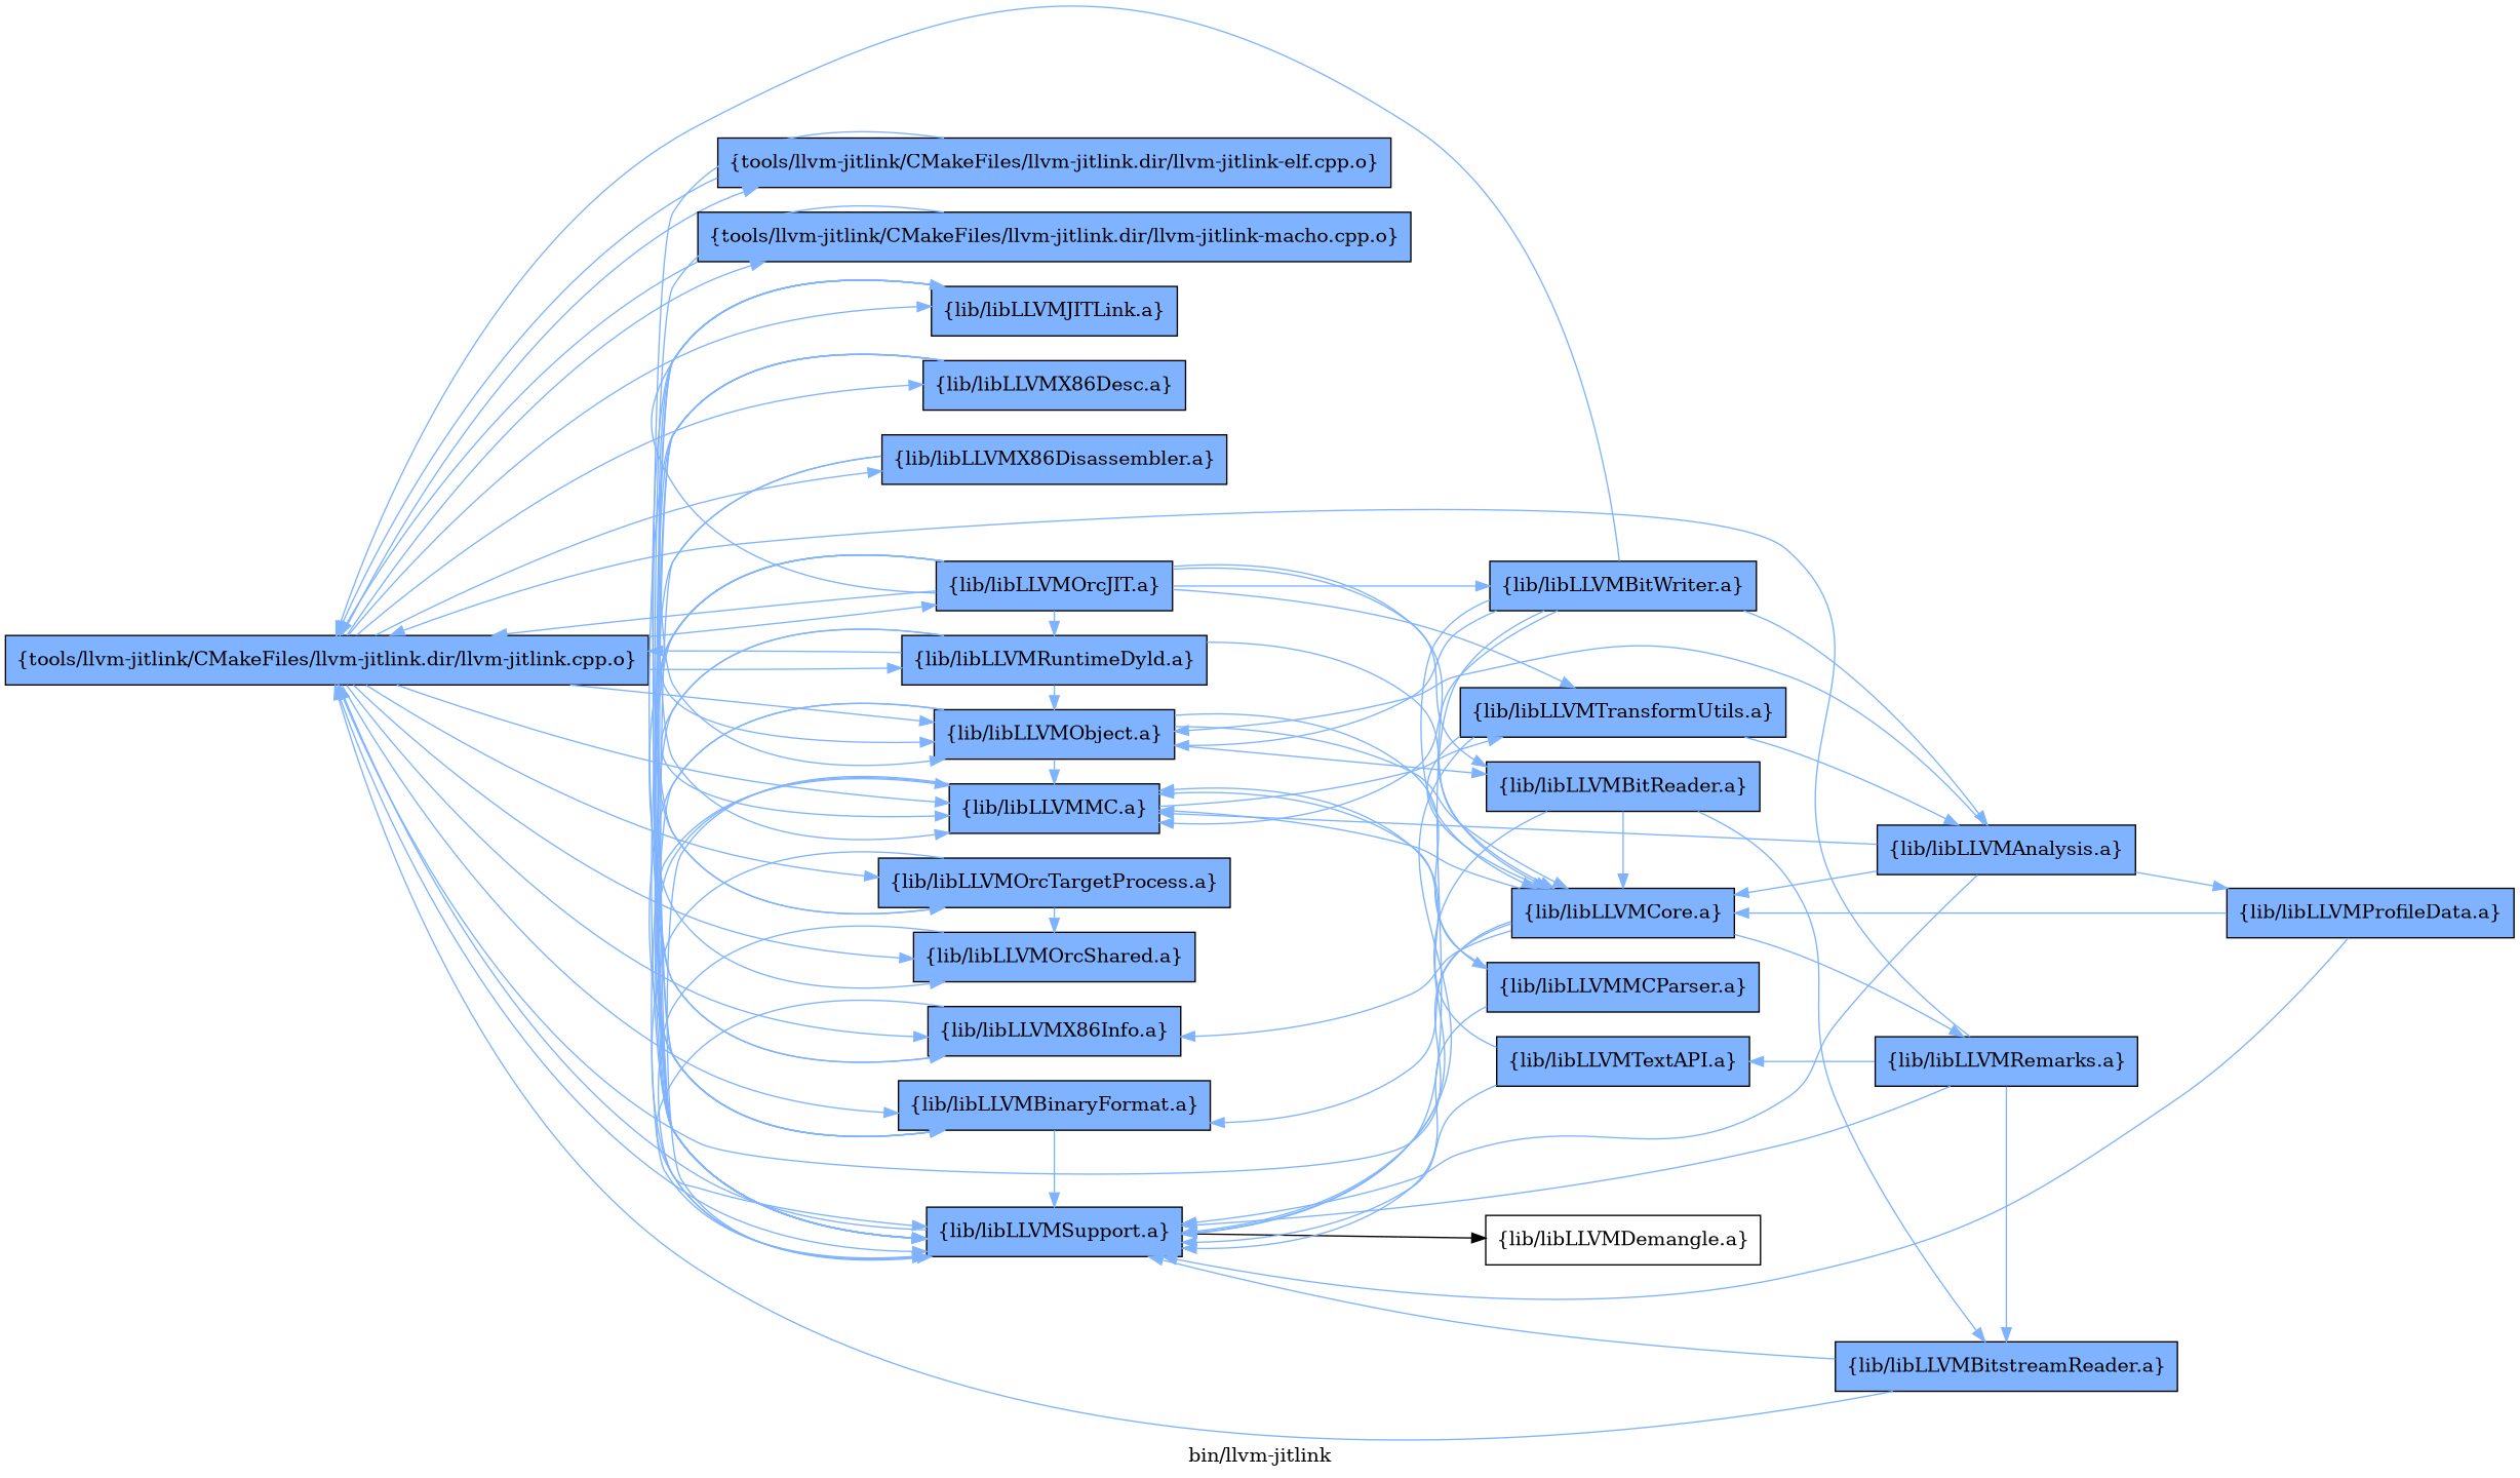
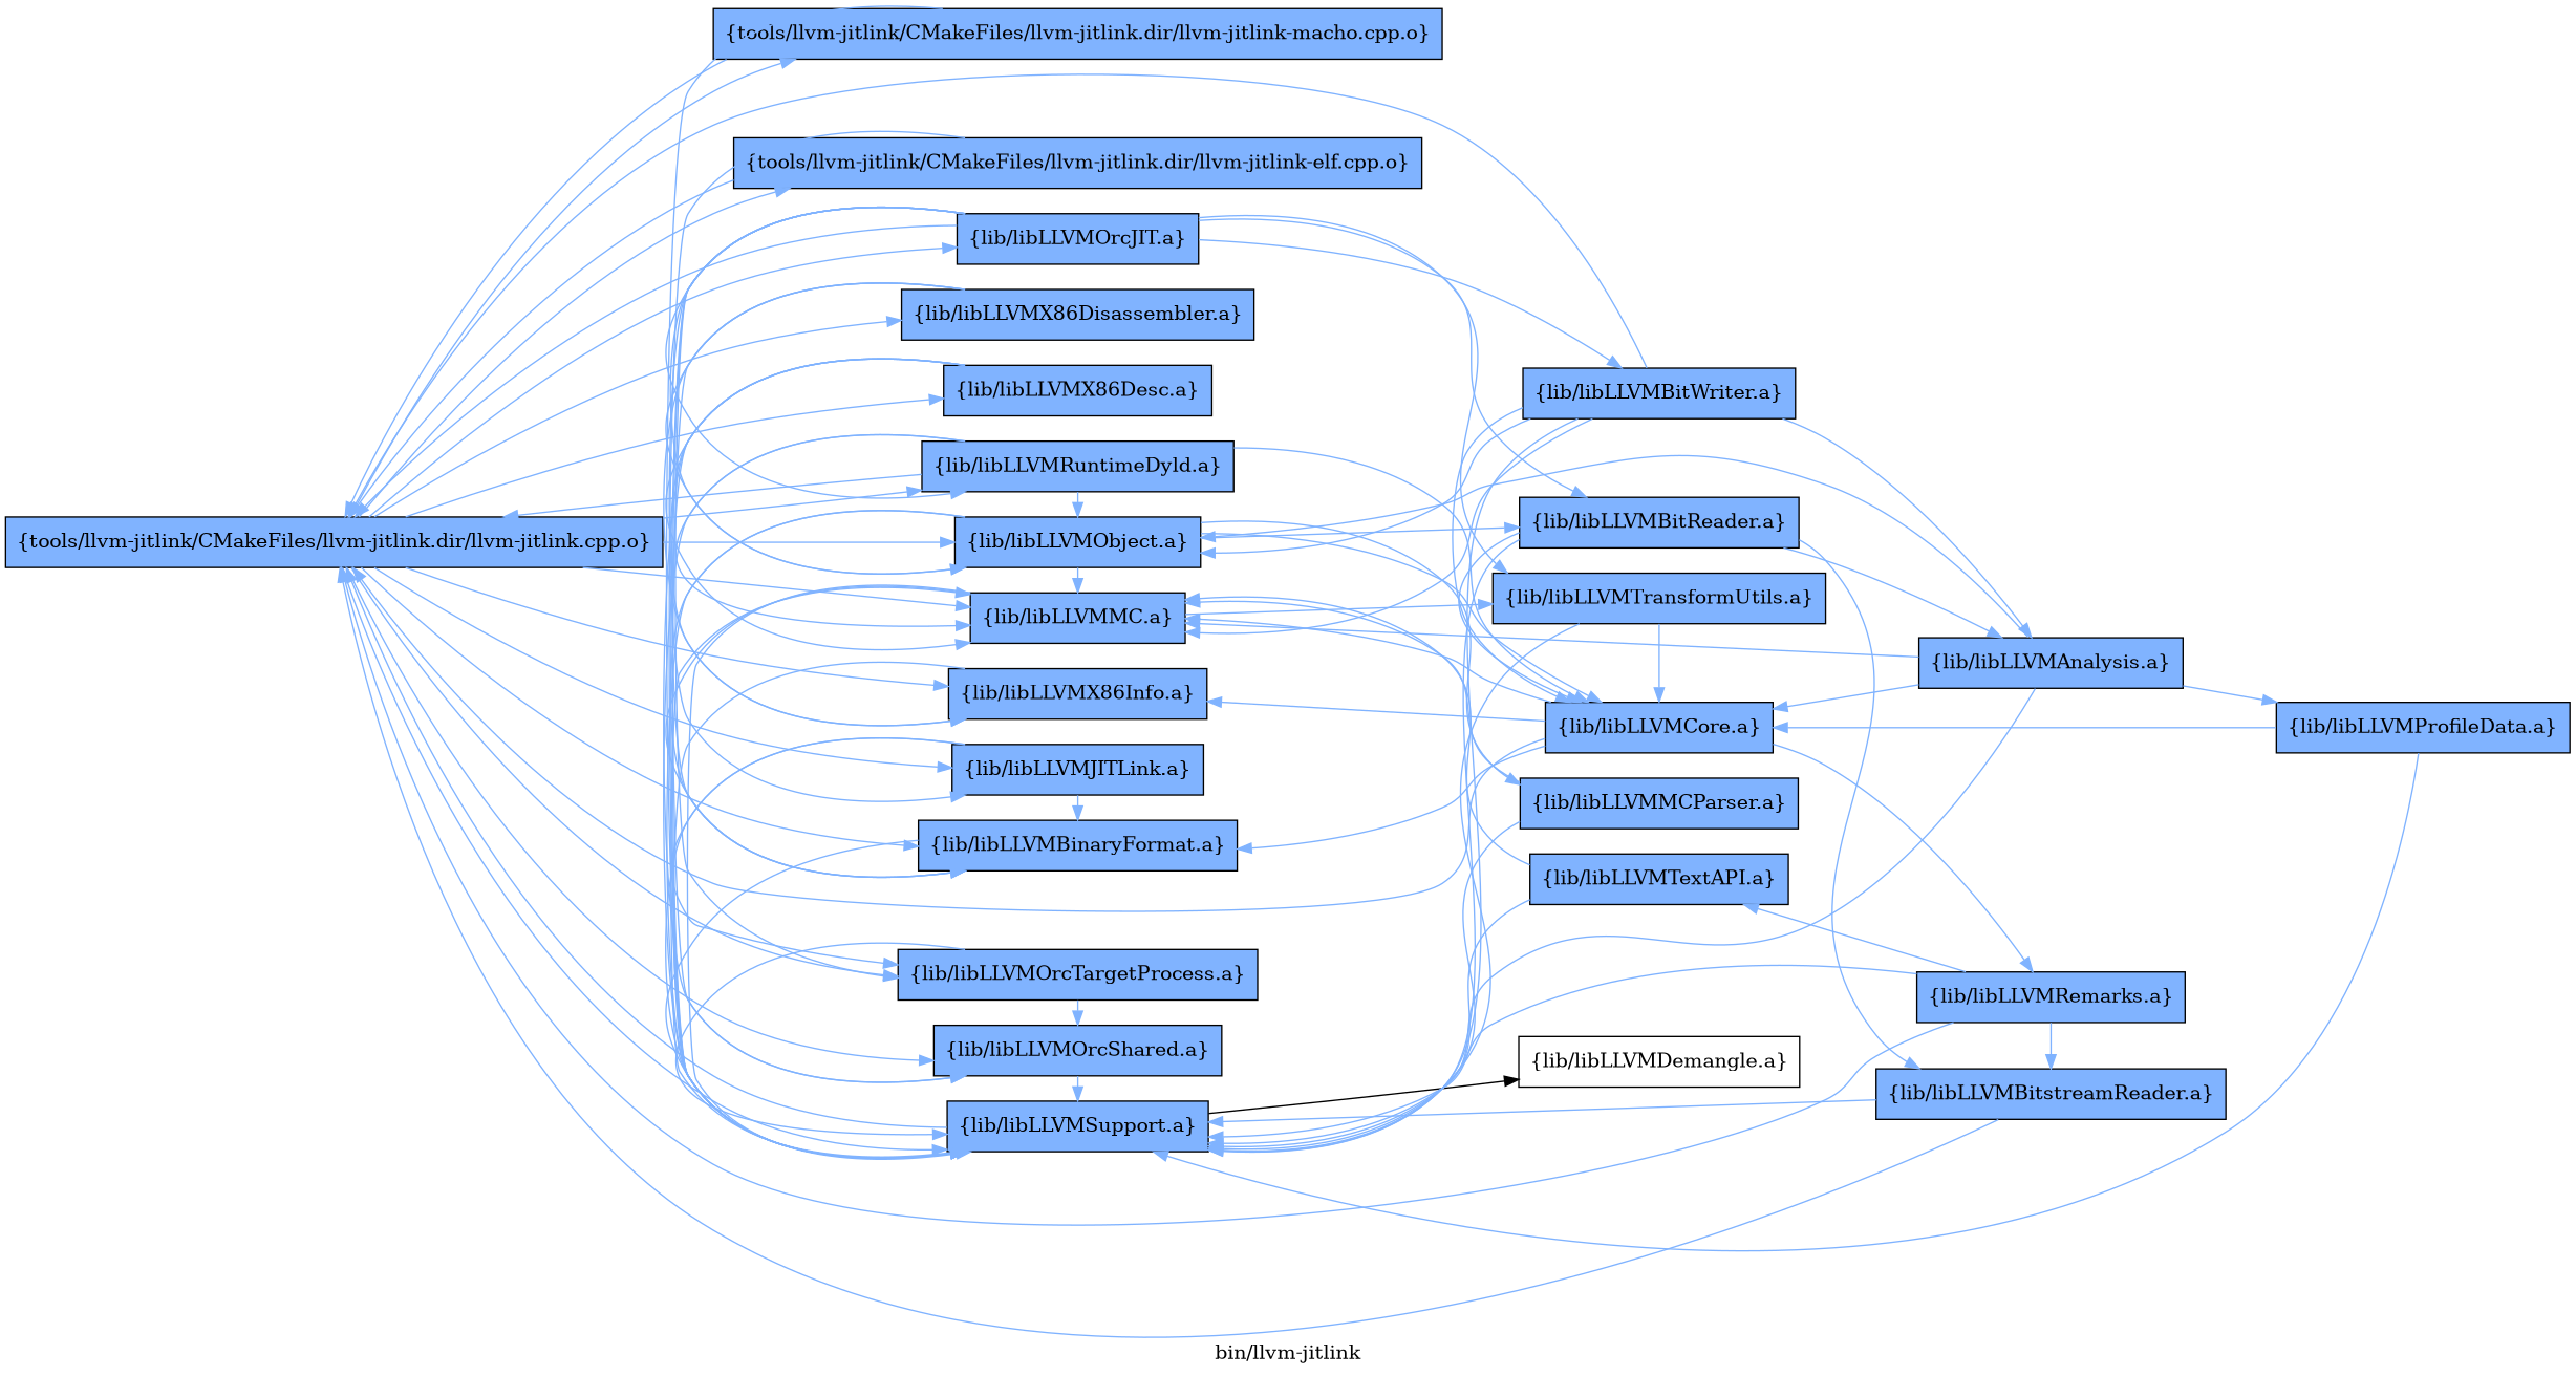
  digraph {
    label="bin/llvm-jitlink"
    rankdir=LR
    node [fillcolor="0.600000 0.5 1" group=1 shape=box style=filled]
    edge [color="0.600000 0.5 1"]
    n1 [label="{tools/llvm-jitlink/CMakeFiles/llvm-jitlink.dir/llvm-jitlink.cpp.o}"]
    n2 [label="{tools/llvm-jitlink/CMakeFiles/llvm-jitlink.dir/llvm-jitlink-elf.cpp.o}"]
    n3 [label="{tools/llvm-jitlink/CMakeFiles/llvm-jitlink.dir/llvm-jitlink-macho.cpp.o}"]
    n4 [label="{lib/libLLVMX86Desc.a}"]
    n5 [label="{lib/libLLVMX86Disassembler.a}"]
    n6 [label="{lib/libLLVMX86Info.a}"]
    n7 [label="{lib/libLLVMBinaryFormat.a}"]
    n8 [label="{lib/libLLVMJITLink.a}"]
    n9 [label="{lib/libLLVMMC.a}"]
    n10 [label="{lib/libLLVMObject.a}"]
    n11 [label="{lib/libLLVMSupport.a}"]
    n12 [label="{lib/libLLVMOrcJIT.a}"]
    n13 [label="{lib/libLLVMOrcShared.a}"]
    n14 [label="{lib/libLLVMOrcTargetProcess.a}"]
    n15 [label="{lib/libLLVMRuntimeDyld.a}"]
    n16 [label="{lib/libLLVMBitReader.a}"]
    n17 [label="{lib/libLLVMCore.a}"]
    n18 [label="{lib/libLLVMMCParser.a}"]
    n19 [label="{lib/libLLVMTextAPI.a}"]
    n20 [group=0 label="{lib/libLLVMDemangle.a}" fillcolor="" style=""]
    n21 [label="{lib/libLLVMBitWriter.a}"]
    n22 [label="{lib/libLLVMTransformUtils.a}"]
    n23 [label="{lib/libLLVMBitstreamReader.a}"]
    n24 [label="{lib/libLLVMRemarks.a}"]
    n25 [label="{lib/libLLVMAnalysis.a}"]
    n26 [label="{lib/libLLVMProfileData.a}"]
    subgraph sub_1 {
      rank=same
      n1
    }
    subgraph sub_2 {
      rank=same
      n2
      n3
      n4
      n5
      n6
      n7
      n8
      n9
      n10
      n11
      n12
      n13
      n14
      n15
    }
    subgraph sub_3 {
      rank=same
      n16
      n17
      n18
      n19
      n20
      n21
      n22
    }
    subgraph sub_4 {
      rank=same
      n23
      n24
      n25
    }
    n1 -> n2
    n1 -> n3
    n1 -> n4
    n1 -> n5
    n1 -> n6
    n1 -> n7
    n1 -> n8
    n1 -> n9
    n1 -> n10
    n1 -> n11
    n1 -> n12
    n1 -> n13
    n1 -> n14
    n1 -> n15
    n2 -> n1
    n2 -> n11
    n3 -> n1
    n3 -> n11
    n4 -> n6
    n4 -> n7
    n4 -> n9
-   n4 -> n11
+   n4 -> n13
    n5 -> n6
    n5 -> n11
    n6 -> n11
    n7 -> n11
    n8 -> n7
-   n8 -> n10
+   n5 -> n10
    n8 -> n11
    n8 -> n14
    n9 -> n7
    n9 -> n11
    n9 -> n22
    n10 -> n7
    n10 -> n9
    n10 -> n11
    n10 -> n16
    n10 -> n17
    n10 -> n18
    n11 -> n1
    n11 -> n9
    n11 -> n20 [color=""]
    n12 -> n1
    n12 -> n8
    n12 -> n10
    n12 -> n11
    n12 -> n13
    n12 -> n14
    n12 -> n15
    n12 -> n16
-   n12 -> n17
    n12 -> n21
    n12 -> n22
    n13 -> n11
    n14 -> n11
    n14 -> n13
    n15 -> n1
    n15 -> n9
    n15 -> n10
    n15 -> n11
    n15 -> n17
    n16 -> n11
    n16 -> n17
    n16 -> n23
    n17 -> n1
    n17 -> n6
    n17 -> n7
    n17 -> n9
    n17 -> n24
    n18 -> n9
    n18 -> n11
    n19 -> n9
    n19 -> n11
    n21 -> n1
    n21 -> n9
    n21 -> n10
    n21 -> n11
    n21 -> n17
    n21 -> n25
    n22 -> n11
    n22 -> n17
-   n22 -> n25
+   n16 -> n25
    n23 -> n1
    n23 -> n11
    n24 -> n1
    n24 -> n11
    n24 -> n19
    n24 -> n23
    n25 -> n9
    n25 -> n10
    n25 -> n11
    n25 -> n17
    n25 -> n26
    n26 -> n11
    n26 -> n17
  }
